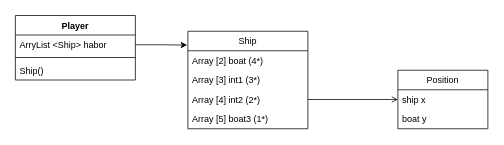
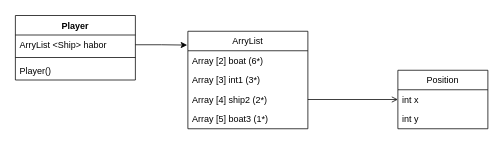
  <mxCell id="0" />
  <mxCell id="1" parent="0" />
  <mxCell id="2" value="Position" style="swimlane;fontStyle=0;childLayout=stackLayout;horizontal=1;startSize=26;fillColor=none;horizontalStack=0;resizeParent=1;resizeParentMax=0;resizeLast=0;collapsible=1;marginBottom=0;" parent="1" vertex="1"><mxGeometry x="530" y="93" width="120" height="78" as="geometry" /></mxCell>
- <mxCell id="3" value="ship x" style="text;strokeColor=none;fillColor=none;align=left;verticalAlign=top;spacingLeft=4;spacingRight=4;overflow=hidden;rotatable=0;points=[[0,0.5],[1,0.5]];portConstraint=eastwest;" parent="2" vertex="1"><mxGeometry y="26" width="120" height="26" as="geometry" /></mxCell>
- <mxCell id="4" value="boat y" style="text;strokeColor=none;fillColor=none;align=left;verticalAlign=top;spacingLeft=4;spacingRight=4;overflow=hidden;rotatable=0;points=[[0,0.5],[1,0.5]];portConstraint=eastwest;" parent="2" vertex="1"><mxGeometry y="52" width="120" height="26" as="geometry" /></mxCell>
+ <mxCell id="3" value="int x" style="text;strokeColor=none;fillColor=none;align=left;verticalAlign=top;spacingLeft=4;spacingRight=4;overflow=hidden;rotatable=0;points=[[0,0.5],[1,0.5]];portConstraint=eastwest;" parent="2" vertex="1"><mxGeometry y="26" width="120" height="26" as="geometry" /></mxCell>
+ <mxCell id="4" value="int y" style="text;strokeColor=none;fillColor=none;align=left;verticalAlign=top;spacingLeft=4;spacingRight=4;overflow=hidden;rotatable=0;points=[[0,0.5],[1,0.5]];portConstraint=eastwest;" parent="2" vertex="1"><mxGeometry y="52" width="120" height="26" as="geometry" /></mxCell>
  <mxCell id="5" value="Player" style="swimlane;fontStyle=1;align=center;verticalAlign=top;childLayout=stackLayout;horizontal=1;startSize=26;horizontalStack=0;resizeParent=1;resizeParentMax=0;resizeLast=0;collapsible=1;marginBottom=0;" parent="1" vertex="1"><mxGeometry x="20" y="20" width="160" height="86" as="geometry" /></mxCell>
  <mxCell id="6" value="ArryList &lt;Ship&gt; habor" style="text;strokeColor=none;fillColor=none;align=left;verticalAlign=top;spacingLeft=4;spacingRight=4;overflow=hidden;rotatable=0;points=[[0,0.5],[1,0.5]];portConstraint=eastwest;" parent="5" vertex="1"><mxGeometry y="26" width="160" height="26" as="geometry" /></mxCell>
  <mxCell id="7" value="" style="line;strokeWidth=1;fillColor=none;align=left;verticalAlign=middle;spacingTop=-1;spacingLeft=3;spacingRight=3;rotatable=0;labelPosition=right;points=[];portConstraint=eastwest;strokeColor=inherit;" parent="5" vertex="1"><mxGeometry y="52" width="160" height="8" as="geometry" /></mxCell>
- <mxCell id="8" value="Ship()" style="text;strokeColor=none;fillColor=none;align=left;verticalAlign=top;spacingLeft=4;spacingRight=4;overflow=hidden;rotatable=0;points=[[0,0.5],[1,0.5]];portConstraint=eastwest;" parent="5" vertex="1"><mxGeometry y="60" width="160" height="26" as="geometry" /></mxCell>
- <mxCell id="9" value="Ship" style="swimlane;fontStyle=0;childLayout=stackLayout;horizontal=1;startSize=26;fillColor=none;horizontalStack=0;resizeParent=1;resizeParentMax=0;resizeLast=0;collapsible=1;marginBottom=0;" parent="1" vertex="1"><mxGeometry x="250" y="41" width="160" height="130" as="geometry" /></mxCell>
- <mxCell id="10" value="Array [2] boat (4*)" style="text;strokeColor=none;fillColor=none;align=left;verticalAlign=top;spacingLeft=4;spacingRight=4;overflow=hidden;rotatable=0;points=[[0,0.5],[1,0.5]];portConstraint=eastwest;" parent="9" vertex="1"><mxGeometry y="26" width="160" height="26" as="geometry" /></mxCell>
+ <mxCell id="8" value="Player()" style="text;strokeColor=none;fillColor=none;align=left;verticalAlign=top;spacingLeft=4;spacingRight=4;overflow=hidden;rotatable=0;points=[[0,0.5],[1,0.5]];portConstraint=eastwest;" parent="5" vertex="1"><mxGeometry y="60" width="160" height="26" as="geometry" /></mxCell>
+ <mxCell id="9" value="ArryList" style="swimlane;fontStyle=0;childLayout=stackLayout;horizontal=1;startSize=26;fillColor=none;horizontalStack=0;resizeParent=1;resizeParentMax=0;resizeLast=0;collapsible=1;marginBottom=0;" parent="1" vertex="1"><mxGeometry x="250" y="41" width="160" height="130" as="geometry" /></mxCell>
+ <mxCell id="10" value="Array [2] boat (6*)" style="text;strokeColor=none;fillColor=none;align=left;verticalAlign=top;spacingLeft=4;spacingRight=4;overflow=hidden;rotatable=0;points=[[0,0.5],[1,0.5]];portConstraint=eastwest;" parent="9" vertex="1"><mxGeometry y="26" width="160" height="26" as="geometry" /></mxCell>
  <mxCell id="11" value="Array [3] int1 (3*)" style="text;strokeColor=none;fillColor=none;align=left;verticalAlign=top;spacingLeft=4;spacingRight=4;overflow=hidden;rotatable=0;points=[[0,0.5],[1,0.5]];portConstraint=eastwest;" parent="9" vertex="1"><mxGeometry y="52" width="160" height="26" as="geometry" /></mxCell>
- <mxCell id="12" value="Array [4] int2 (2*)" style="text;strokeColor=none;fillColor=none;align=left;verticalAlign=top;spacingLeft=4;spacingRight=4;overflow=hidden;rotatable=0;points=[[0,0.5],[1,0.5]];portConstraint=eastwest;" parent="9" vertex="1"><mxGeometry y="78" width="160" height="26" as="geometry" /></mxCell>
+ <mxCell id="12" value="Array [4] ship2 (2*)" style="text;strokeColor=none;fillColor=none;align=left;verticalAlign=top;spacingLeft=4;spacingRight=4;overflow=hidden;rotatable=0;points=[[0,0.5],[1,0.5]];portConstraint=eastwest;" parent="9" vertex="1"><mxGeometry y="78" width="160" height="26" as="geometry" /></mxCell>
  <mxCell id="13" value="Array [5] boat3 (1*)" style="text;strokeColor=none;fillColor=none;align=left;verticalAlign=top;spacingLeft=4;spacingRight=4;overflow=hidden;rotatable=0;points=[[0,0.5],[1,0.5]];portConstraint=eastwest;" parent="9" vertex="1"><mxGeometry y="104" width="160" height="26" as="geometry" /></mxCell>
  <mxCell id="14" style="edgeStyle=orthogonalEdgeStyle;rounded=0;orthogonalLoop=1;jettySize=auto;html=1;entryX=-0.006;entryY=0.142;entryDx=0;entryDy=0;entryPerimeter=0;" parent="1" source="6" target="9" edge="1"><mxGeometry relative="1" as="geometry" /></mxCell>
  <mxCell id="15" style="edgeStyle=orthogonalEdgeStyle;rounded=0;orthogonalLoop=1;jettySize=auto;html=1;entryX=0;entryY=0.5;entryDx=0;entryDy=0;endArrow=open;" edge="1" parent="1" source="12" target="3"><mxGeometry relative="1" as="geometry" /></mxCell>
